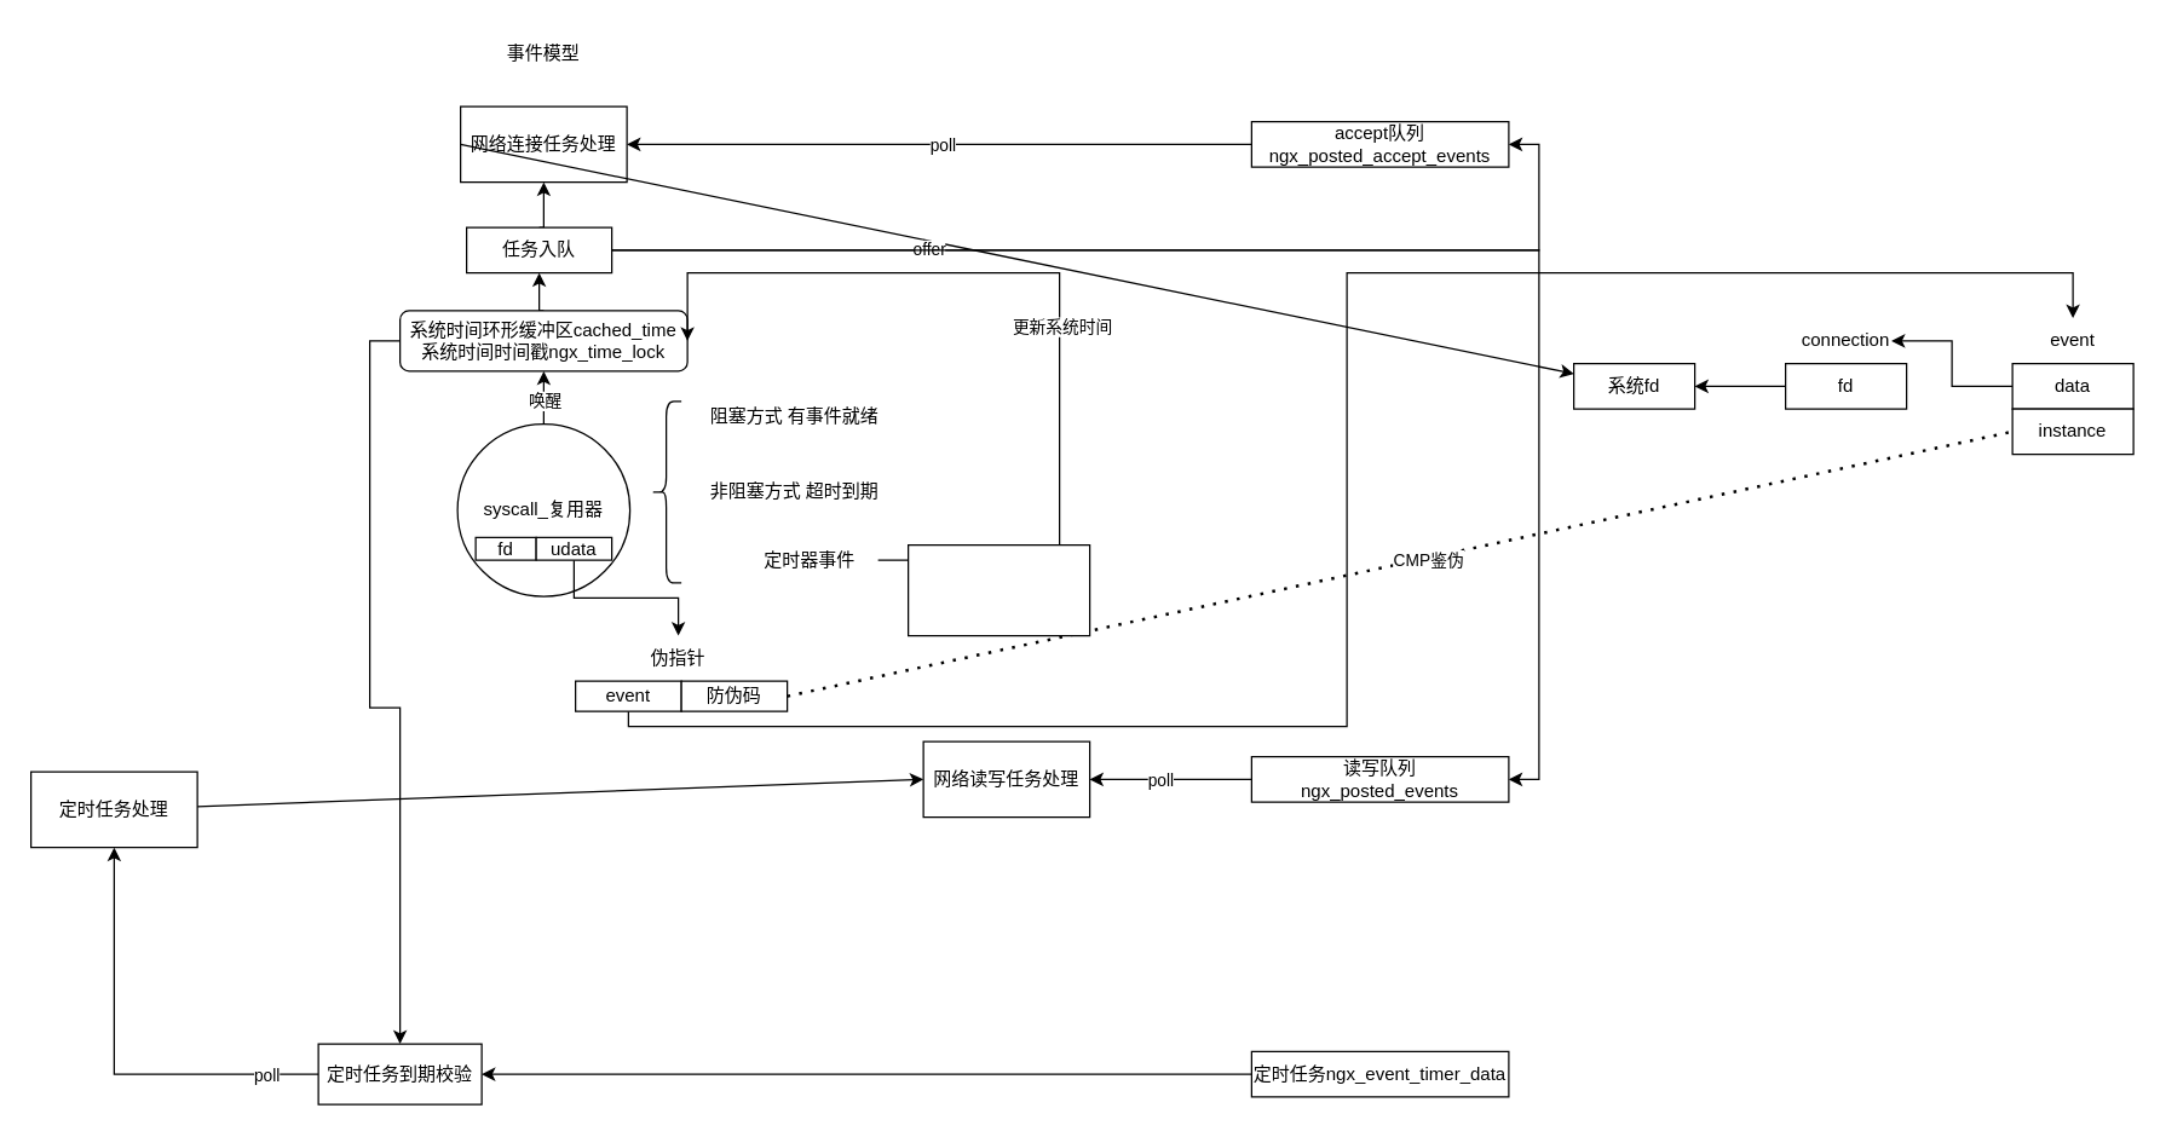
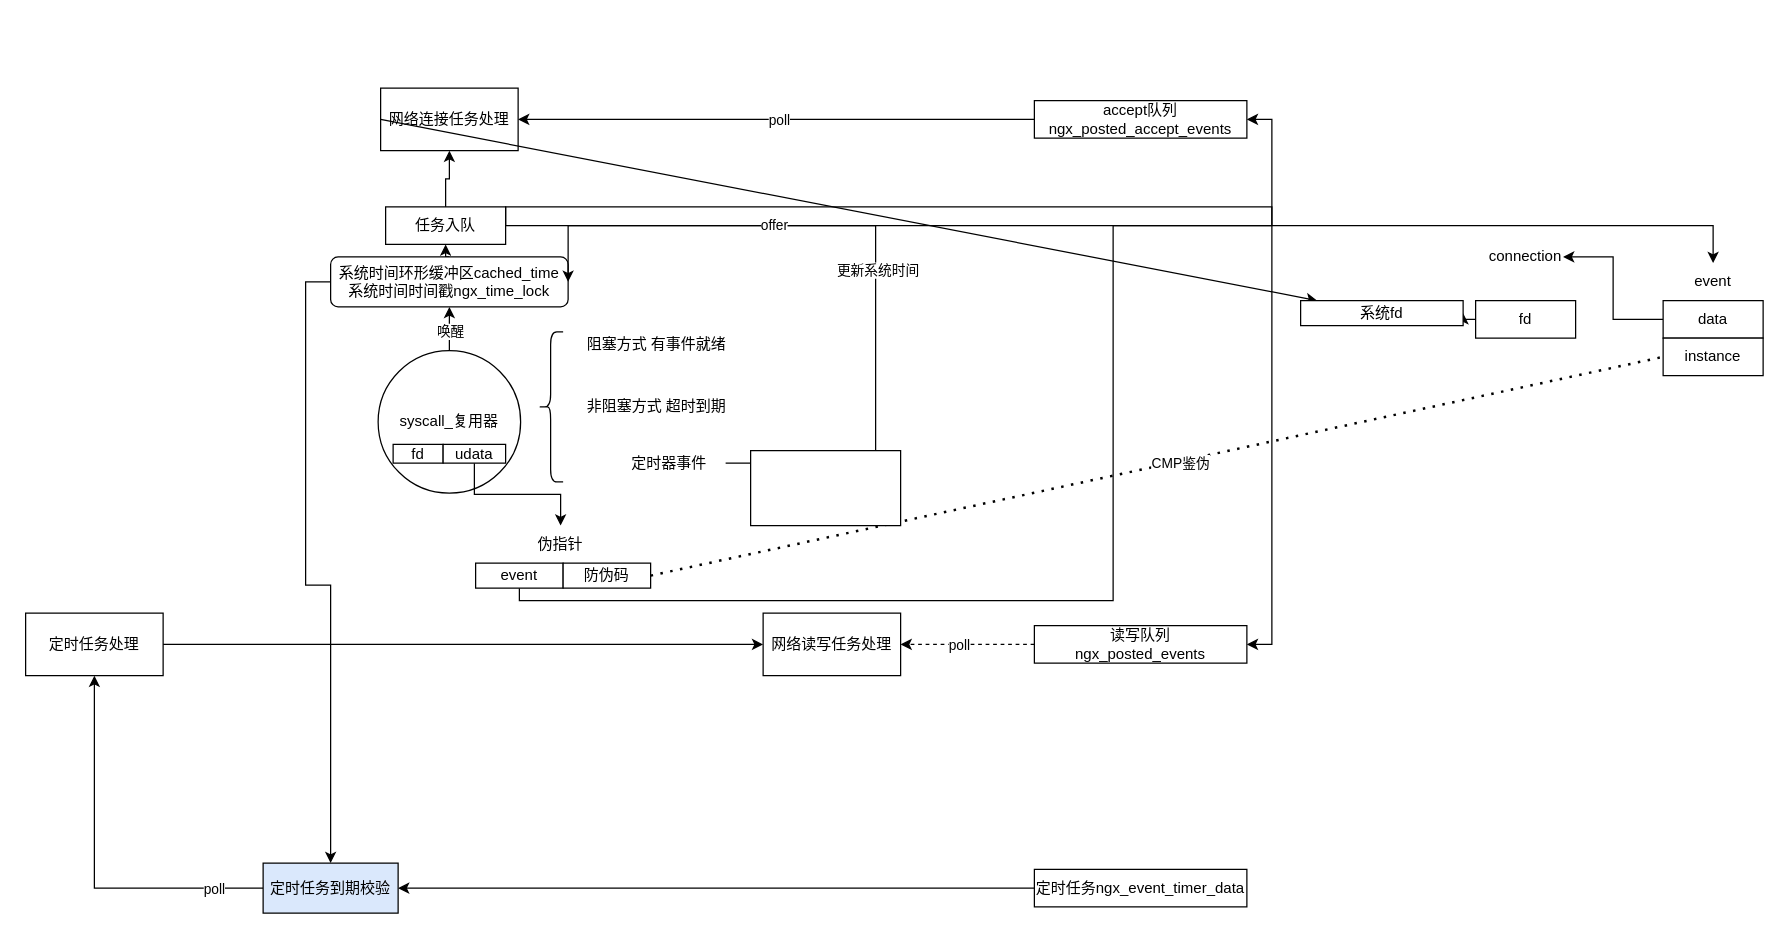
  <mxCell id="0" />
  <mxCell id="1" parent="0" />
  <mxCell id="2" value="网络连接任务处理" style="rounded=0;whiteSpace=wrap;html=1;" parent="1" vertex="1"><mxGeometry x="304" y="70" width="110" height="50" as="geometry" /></mxCell>
- <mxCell id="3" value="定时任务处理" style="rounded=0;whiteSpace=wrap;html=1;" parent="1" vertex="1"><mxGeometry x="20" y="510" width="110" height="50" as="geometry" /></mxCell>
+ <mxCell id="3" value="定时任务处理" style="rounded=0;whiteSpace=wrap;html=1;" parent="1" vertex="1"><mxGeometry x="20" y="490" width="110" height="50" as="geometry" /></mxCell>
  <mxCell id="4" value="网络读写任务处理" style="rounded=0;whiteSpace=wrap;html=1;" parent="1" vertex="1"><mxGeometry x="610" y="490" width="110" height="50" as="geometry" /></mxCell>
  <mxCell id="5" value="" style="endArrow=classic;html=1;rounded=0;exitX=0;exitY=0.5;exitDx=0;exitDy=0;" parent="1" source="2" target="38" edge="1"><mxGeometry width="50" height="50" relative="1" as="geometry"><mxPoint x="390" y="430" as="sourcePoint" /><mxPoint x="440" y="380" as="targetPoint" /></mxGeometry></mxCell>
  <mxCell id="6" value="" style="endArrow=classic;html=1;rounded=0;entryX=0;entryY=0.5;entryDx=0;entryDy=0;" parent="1" source="3" target="4" edge="1"><mxGeometry width="50" height="50" relative="1" as="geometry"><mxPoint x="314" y="225" as="sourcePoint" /><mxPoint x="215" y="360" as="targetPoint" /></mxGeometry></mxCell>
  <mxCell id="7" style="edgeStyle=orthogonalEdgeStyle;rounded=0;orthogonalLoop=1;jettySize=auto;html=1;exitX=0.5;exitY=0;exitDx=0;exitDy=0;entryX=0.5;entryY=1;entryDx=0;entryDy=0;" edge="1" parent="1" source="9" target="23"><mxGeometry relative="1" as="geometry" /></mxCell>
  <mxCell id="8" value="唤醒" style="edgeLabel;html=1;align=center;verticalAlign=middle;resizable=0;points=[];" vertex="1" connectable="0" parent="7"><mxGeometry x="-0.086" relative="1" as="geometry"><mxPoint as="offset" /></mxGeometry></mxCell>
  <mxCell id="9" value="syscall_复用器" style="ellipse;whiteSpace=wrap;html=1;aspect=fixed;" parent="1" vertex="1"><mxGeometry x="302" y="280" width="114" height="114" as="geometry" /></mxCell>
  <mxCell id="10" style="edgeStyle=orthogonalEdgeStyle;rounded=0;orthogonalLoop=1;jettySize=auto;html=1;exitX=0;exitY=0.5;exitDx=0;exitDy=0;entryX=1;entryY=0.5;entryDx=0;entryDy=0;" parent="1" source="12" target="2" edge="1"><mxGeometry relative="1" as="geometry" /></mxCell>
  <mxCell id="11" value="poll" style="edgeLabel;html=1;align=center;verticalAlign=middle;resizable=0;points=[];" parent="10" vertex="1" connectable="0"><mxGeometry x="-0.009" y="2" relative="1" as="geometry"><mxPoint y="-2" as="offset" /></mxGeometry></mxCell>
  <mxCell id="12" value="accept队列ngx_posted_accept_events" style="rounded=0;whiteSpace=wrap;html=1;" parent="1" vertex="1"><mxGeometry x="827" y="80" width="170" height="30" as="geometry" /></mxCell>
  <mxCell id="13" style="edgeStyle=orthogonalEdgeStyle;rounded=0;orthogonalLoop=1;jettySize=auto;html=1;exitX=0;exitY=0.5;exitDx=0;exitDy=0;entryX=0.5;entryY=1;entryDx=0;entryDy=0;" parent="1" source="48" target="3" edge="1"><mxGeometry relative="1" as="geometry" /></mxCell>
  <mxCell id="14" value="poll" style="edgeLabel;html=1;align=center;verticalAlign=middle;resizable=0;points=[];" parent="13" vertex="1" connectable="0"><mxGeometry x="-0.531" y="-3" relative="1" as="geometry"><mxPoint x="32" y="3" as="offset" /></mxGeometry></mxCell>
  <mxCell id="15" style="edgeStyle=orthogonalEdgeStyle;rounded=0;orthogonalLoop=1;jettySize=auto;html=1;exitX=0;exitY=0.5;exitDx=0;exitDy=0;entryX=1;entryY=0.5;entryDx=0;entryDy=0;" edge="1" parent="1" source="16" target="48"><mxGeometry relative="1" as="geometry" /></mxCell>
  <mxCell id="16" value="定时任务ngx_event_timer_data" style="rounded=0;whiteSpace=wrap;html=1;" parent="1" vertex="1"><mxGeometry x="827" y="695" width="170" height="30" as="geometry" /></mxCell>
- <mxCell id="17" style="edgeStyle=orthogonalEdgeStyle;rounded=0;orthogonalLoop=1;jettySize=auto;html=1;exitX=0;exitY=0.5;exitDx=0;exitDy=0;entryX=1;entryY=0.5;entryDx=0;entryDy=0;" parent="1" source="19" target="4" edge="1"><mxGeometry relative="1" as="geometry" /></mxCell>
+ <mxCell id="17" style="edgeStyle=orthogonalEdgeStyle;rounded=0;orthogonalLoop=1;jettySize=auto;html=1;exitX=0;exitY=0.5;exitDx=0;exitDy=0;entryX=1;entryY=0.5;entryDx=0;entryDy=0;dashed=1;" parent="1" source="19" target="4" edge="1"><mxGeometry relative="1" as="geometry" /></mxCell>
  <mxCell id="18" value="poll" style="edgeLabel;html=1;align=center;verticalAlign=middle;resizable=0;points=[];" parent="17" vertex="1" connectable="0"><mxGeometry x="0.133" relative="1" as="geometry"><mxPoint as="offset" /></mxGeometry></mxCell>
  <mxCell id="19" value="读写队列&lt;div&gt;ngx_posted_events&lt;/div&gt;" style="rounded=0;whiteSpace=wrap;html=1;" parent="1" vertex="1"><mxGeometry x="827" y="500" width="170" height="30" as="geometry" /></mxCell>
- <mxCell id="20" value="事件模型" style="text;html=1;align=center;verticalAlign=middle;whiteSpace=wrap;rounded=0;" parent="1" vertex="1"><mxGeometry x="329" y="20" width="60" height="30" as="geometry" /></mxCell>
  <mxCell id="21" style="edgeStyle=orthogonalEdgeStyle;rounded=0;orthogonalLoop=1;jettySize=auto;html=1;exitX=0;exitY=0.5;exitDx=0;exitDy=0;" edge="1" parent="1" source="23" target="48"><mxGeometry relative="1" as="geometry" /></mxCell>
  <mxCell id="22" style="edgeStyle=orthogonalEdgeStyle;rounded=0;orthogonalLoop=1;jettySize=auto;html=1;exitX=0.5;exitY=0;exitDx=0;exitDy=0;entryX=0.5;entryY=1;entryDx=0;entryDy=0;" edge="1" parent="1" source="23" target="54"><mxGeometry relative="1" as="geometry" /></mxCell>
  <mxCell id="23" value="系统时间环形缓冲区&lt;span style=&quot;background-color: transparent; color: light-dark(rgb(0, 0, 0), rgb(255, 255, 255));&quot;&gt;cached_time&lt;/span&gt;&lt;div&gt;系统时间时间戳ngx_time_lock&lt;/div&gt;" style="rounded=1;whiteSpace=wrap;html=1;" parent="1" vertex="1"><mxGeometry x="264" y="205" width="190" height="40" as="geometry" /></mxCell>
  <mxCell id="24" value="" style="shape=curlyBracket;whiteSpace=wrap;html=1;rounded=1;labelPosition=left;verticalLabelPosition=middle;align=right;verticalAlign=middle;" parent="1" vertex="1"><mxGeometry x="430" y="265" width="20" height="120" as="geometry" /></mxCell>
  <mxCell id="25" value="阻塞方式 有事件就绪" style="text;html=1;align=center;verticalAlign=middle;whiteSpace=wrap;rounded=0;" parent="1" vertex="1"><mxGeometry x="460" y="260" width="130" height="30" as="geometry" /></mxCell>
  <mxCell id="26" value="非阻塞方式 超时到期" style="text;html=1;align=center;verticalAlign=middle;whiteSpace=wrap;rounded=0;" parent="1" vertex="1"><mxGeometry x="460" y="310" width="130" height="30" as="geometry" /></mxCell>
  <mxCell id="27" style="edgeStyle=orthogonalEdgeStyle;rounded=0;orthogonalLoop=1;jettySize=auto;html=1;exitX=1;exitY=0.5;exitDx=0;exitDy=0;entryX=1;entryY=0.5;entryDx=0;entryDy=0;" parent="1" source="29" target="23" edge="1"><mxGeometry relative="1" as="geometry"><Array as="points"><mxPoint x="700" y="370" /><mxPoint x="700" y="180" /></Array></mxGeometry></mxCell>
  <mxCell id="28" value="更新系统时间" style="edgeLabel;html=1;align=center;verticalAlign=middle;resizable=0;points=[];" parent="27" vertex="1" connectable="0"><mxGeometry x="-0.086" y="-1" relative="1" as="geometry"><mxPoint as="offset" /></mxGeometry></mxCell>
  <mxCell id="29" value="定时器事件" style="text;html=1;align=center;verticalAlign=middle;whiteSpace=wrap;rounded=0;" parent="1" vertex="1"><mxGeometry x="490" y="355" width="90" height="30" as="geometry" /></mxCell>
  <mxCell id="30" style="edgeStyle=orthogonalEdgeStyle;rounded=0;orthogonalLoop=1;jettySize=auto;html=1;exitX=0.5;exitY=1;exitDx=0;exitDy=0;" parent="1" source="26" target="26" edge="1"><mxGeometry relative="1" as="geometry" /></mxCell>
  <mxCell id="31" style="edgeStyle=orthogonalEdgeStyle;rounded=0;orthogonalLoop=1;jettySize=auto;html=1;exitX=0;exitY=0.5;exitDx=0;exitDy=0;entryX=1;entryY=0.5;entryDx=0;entryDy=0;" parent="1" source="32" target="37" edge="1"><mxGeometry relative="1" as="geometry" /></mxCell>
  <mxCell id="32" value="data" style="rounded=0;whiteSpace=wrap;html=1;" parent="1" vertex="1"><mxGeometry x="1330" y="240" width="80" height="30" as="geometry" /></mxCell>
  <mxCell id="33" value="event" style="text;html=1;align=center;verticalAlign=middle;whiteSpace=wrap;rounded=0;" parent="1" vertex="1"><mxGeometry x="1340" y="210" width="60" height="30" as="geometry" /></mxCell>
  <mxCell id="34" value="instance" style="rounded=0;whiteSpace=wrap;html=1;" parent="1" vertex="1"><mxGeometry x="1330" y="270" width="80" height="30" as="geometry" /></mxCell>
  <mxCell id="35" style="edgeStyle=orthogonalEdgeStyle;rounded=0;orthogonalLoop=1;jettySize=auto;html=1;exitX=0;exitY=0.5;exitDx=0;exitDy=0;entryX=1;entryY=0.5;entryDx=0;entryDy=0;" parent="1" source="36" target="38" edge="1"><mxGeometry relative="1" as="geometry" /></mxCell>
  <mxCell id="36" value="fd" style="rounded=0;whiteSpace=wrap;html=1;" parent="1" vertex="1"><mxGeometry x="1180" y="240" width="80" height="30" as="geometry" /></mxCell>
- <mxCell id="37" value="connection" style="text;html=1;align=center;verticalAlign=middle;whiteSpace=wrap;rounded=0;" parent="1" vertex="1"><mxGeometry x="1190" y="210" width="60" height="30" as="geometry" /></mxCell>
- <mxCell id="38" value="系统fd" style="rounded=0;whiteSpace=wrap;html=1;" parent="1" vertex="1"><mxGeometry x="1040" y="240" width="80" height="30" as="geometry" /></mxCell>
+ <mxCell id="37" value="connection" style="text;html=1;align=center;verticalAlign=middle;whiteSpace=wrap;rounded=0;" parent="1" vertex="1"><mxGeometry x="1190" y="190" width="60" height="30" as="geometry" /></mxCell>
+ <mxCell id="38" value="系统fd" style="rounded=0;whiteSpace=wrap;html=1;" parent="1" vertex="1"><mxGeometry x="1040" y="240" width="130" height="20" as="geometry" /></mxCell>
  <mxCell id="39" value="fd" style="rounded=0;whiteSpace=wrap;html=1;" parent="1" vertex="1"><mxGeometry x="314" y="355" width="40" height="15" as="geometry" /></mxCell>
  <mxCell id="40" style="edgeStyle=orthogonalEdgeStyle;rounded=0;orthogonalLoop=1;jettySize=auto;html=1;exitX=0.5;exitY=1;exitDx=0;exitDy=0;entryX=0.5;entryY=0;entryDx=0;entryDy=0;" parent="1" source="41" target="45" edge="1"><mxGeometry relative="1" as="geometry" /></mxCell>
  <mxCell id="41" value="udata" style="rounded=0;whiteSpace=wrap;html=1;" parent="1" vertex="1"><mxGeometry x="354" y="355" width="50" height="15" as="geometry" /></mxCell>
  <mxCell id="42" style="edgeStyle=orthogonalEdgeStyle;rounded=0;orthogonalLoop=1;jettySize=auto;html=1;exitX=0.5;exitY=1;exitDx=0;exitDy=0;" parent="1" source="43" target="33" edge="1"><mxGeometry relative="1" as="geometry"><Array as="points"><mxPoint x="415" y="480" /><mxPoint x="890" y="480" /><mxPoint x="890" y="180" /><mxPoint x="1370" y="180" /></Array></mxGeometry></mxCell>
  <mxCell id="43" value="event" style="rounded=0;whiteSpace=wrap;html=1;" parent="1" vertex="1"><mxGeometry x="380" y="450" width="70" height="20" as="geometry" /></mxCell>
  <mxCell id="44" value="防伪码" style="rounded=0;whiteSpace=wrap;html=1;" parent="1" vertex="1"><mxGeometry x="450" y="450" width="70" height="20" as="geometry" /></mxCell>
  <mxCell id="45" value="伪指针" style="text;html=1;align=center;verticalAlign=middle;whiteSpace=wrap;rounded=0;" parent="1" vertex="1"><mxGeometry x="418" y="420" width="60" height="30" as="geometry" /></mxCell>
  <mxCell id="46" value="" style="endArrow=none;dashed=1;html=1;dashPattern=1 3;strokeWidth=2;rounded=0;exitX=1;exitY=0.5;exitDx=0;exitDy=0;entryX=0;entryY=0.5;entryDx=0;entryDy=0;" parent="1" source="44" target="34" edge="1"><mxGeometry width="50" height="50" relative="1" as="geometry"><mxPoint x="700" y="350" as="sourcePoint" /><mxPoint x="750" y="300" as="targetPoint" /></mxGeometry></mxCell>
  <mxCell id="47" value="CMP鉴伪" style="edgeLabel;html=1;align=center;verticalAlign=middle;resizable=0;points=[];" parent="46" vertex="1" connectable="0"><mxGeometry x="0.046" y="-2" relative="1" as="geometry"><mxPoint y="-1" as="offset" /></mxGeometry></mxCell>
- <mxCell id="48" value="定时任务到期校验" style="rounded=0;whiteSpace=wrap;html=1;" vertex="1" parent="1"><mxGeometry x="210" y="690" width="108" height="40" as="geometry" /></mxCell>
+ <mxCell id="48" value="定时任务到期校验" style="rounded=0;whiteSpace=wrap;html=1;fillColor=#dae8fc;" vertex="1" parent="1"><mxGeometry x="210" y="690" width="108" height="40" as="geometry" /></mxCell>
  <mxCell id="49" value="" style="rounded=0;whiteSpace=wrap;html=1;" vertex="1" parent="1"><mxGeometry x="600" y="360" width="120" height="60" as="geometry" /></mxCell>
  <mxCell id="50" style="edgeStyle=orthogonalEdgeStyle;rounded=0;orthogonalLoop=1;jettySize=auto;html=1;exitX=0.5;exitY=0;exitDx=0;exitDy=0;entryX=0.5;entryY=1;entryDx=0;entryDy=0;" edge="1" parent="1" source="54" target="2"><mxGeometry relative="1" as="geometry" /></mxCell>
  <mxCell id="51" style="edgeStyle=orthogonalEdgeStyle;rounded=0;orthogonalLoop=1;jettySize=auto;html=1;exitX=1;exitY=0.5;exitDx=0;exitDy=0;entryX=1;entryY=0.5;entryDx=0;entryDy=0;" edge="1" parent="1" source="54" target="12"><mxGeometry relative="1" as="geometry" /></mxCell>
  <mxCell id="52" value="offer" style="edgeLabel;html=1;align=center;verticalAlign=middle;resizable=0;points=[];" vertex="1" connectable="0" parent="51"><mxGeometry x="-0.405" y="1" relative="1" as="geometry"><mxPoint as="offset" /></mxGeometry></mxCell>
  <mxCell id="53" style="edgeStyle=orthogonalEdgeStyle;rounded=0;orthogonalLoop=1;jettySize=auto;html=1;exitX=1;exitY=0.5;exitDx=0;exitDy=0;entryX=1;entryY=0.5;entryDx=0;entryDy=0;" edge="1" parent="1" source="54" target="19"><mxGeometry relative="1" as="geometry"><Array as="points"><mxPoint x="1017" y="165" /><mxPoint x="1017" y="515" /></Array></mxGeometry></mxCell>
- <mxCell id="54" value="任务入队" style="rounded=0;whiteSpace=wrap;html=1;" vertex="1" parent="1"><mxGeometry x="308" y="150" width="96" height="30" as="geometry" /></mxCell>
+ <mxCell id="54" value="任务入队" style="rounded=0;whiteSpace=wrap;html=1;" vertex="1" parent="1"><mxGeometry x="308" y="165" width="96" height="30" as="geometry" /></mxCell>
